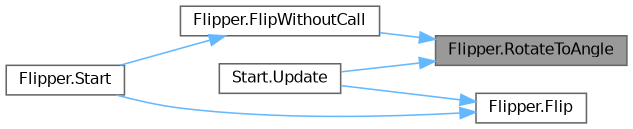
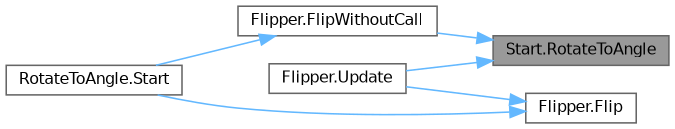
  digraph {
    rankdir=RL
    node [color=grey40 fillcolor=white fontname=Helvetica fontsize=10 shape=box style=filled]
    edge [color=steelblue1 dir=back fontname=Helvetica fontsize=10 labelfontname=Helvetica labelfontsize=10 style=solid]
-   n1 [color=gray40 fillcolor=grey60 fontcolor=black height=0.2 label="Flipper.RotateToAngle" width=0.4]
+   n1 [color=gray40 fillcolor=grey60 fontcolor=black height=0.2 label="Start.RotateToAngle" width=0.4]
    n2 [height=0.2 label="Flipper.FlipWithoutCall" width=0.4]
-   n3 [height=0.2 label="Start.Update" width=0.4]
+   n3 [height=0.2 label="Flipper.Update" width=0.4]
    n4 [height=0.2 label="Flipper.Flip" width=0.4]
-   n5 [height=0.2 label="Flipper.Start" width=0.4]
+   n5 [height=0.2 label="RotateToAngle.Start" width=0.4]
    n1 -> n2
    n1 -> n3
    n2 -> n5
    n4 -> n3
    n4 -> n5
  }
